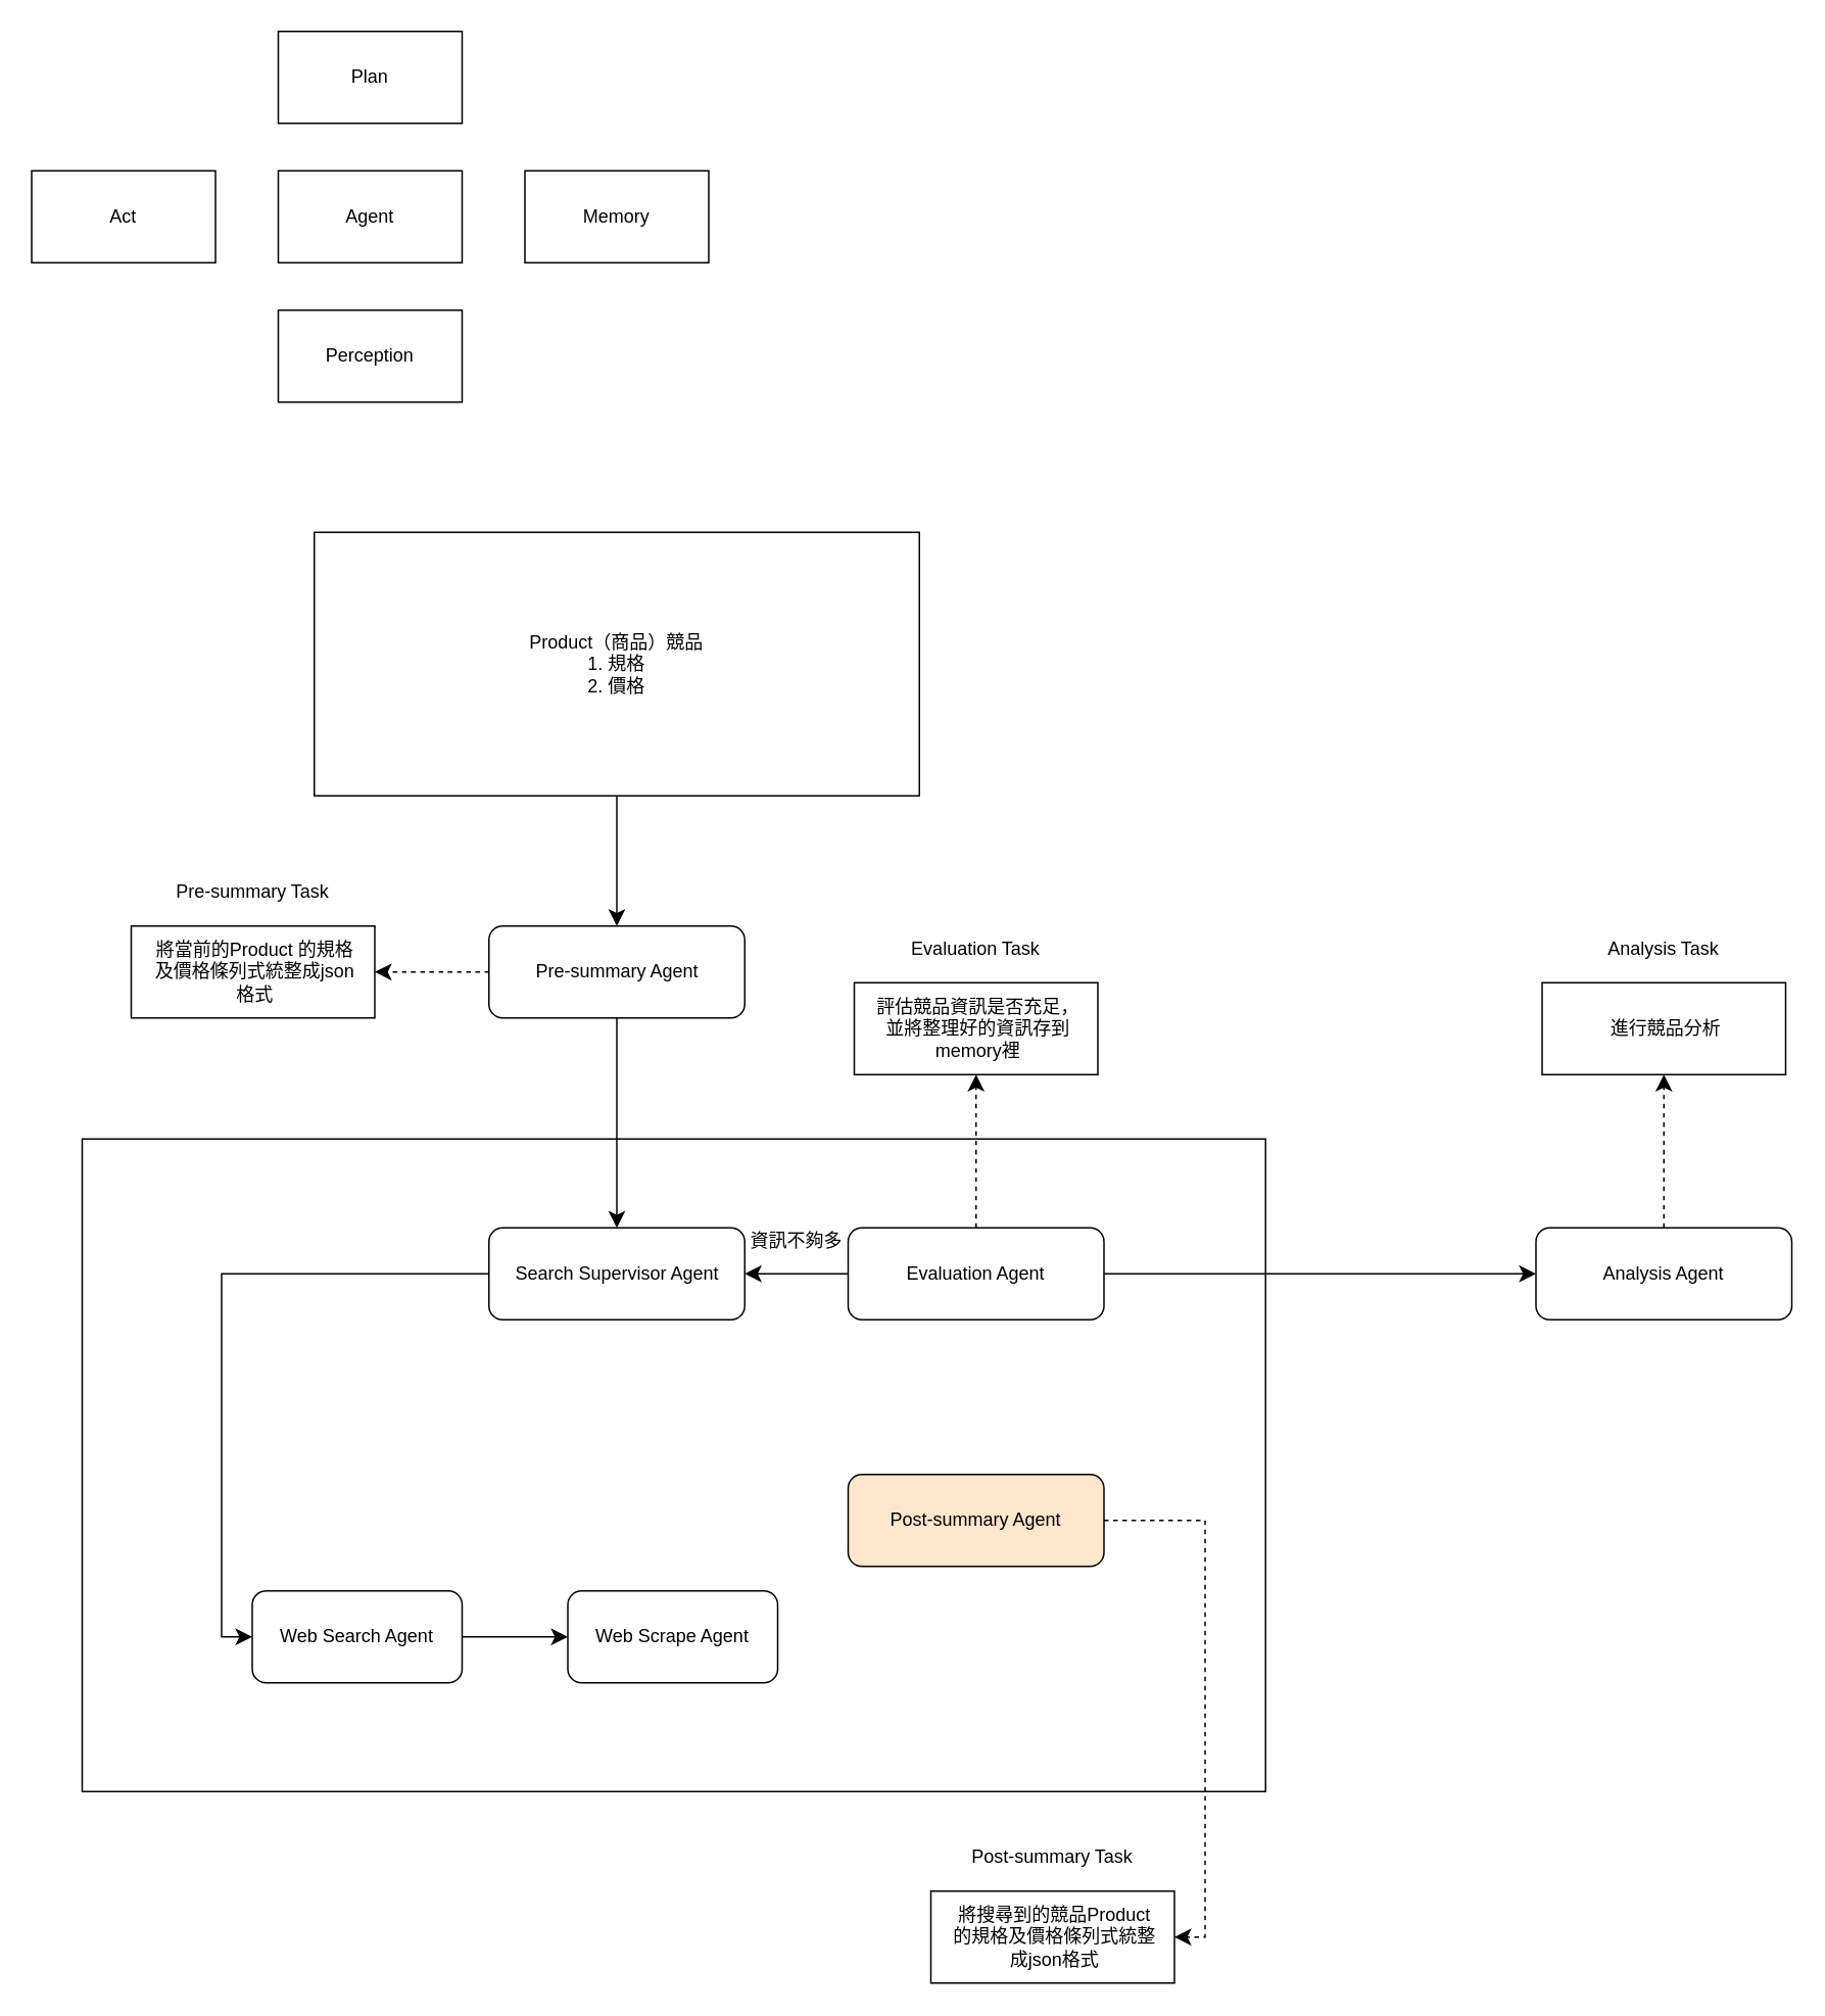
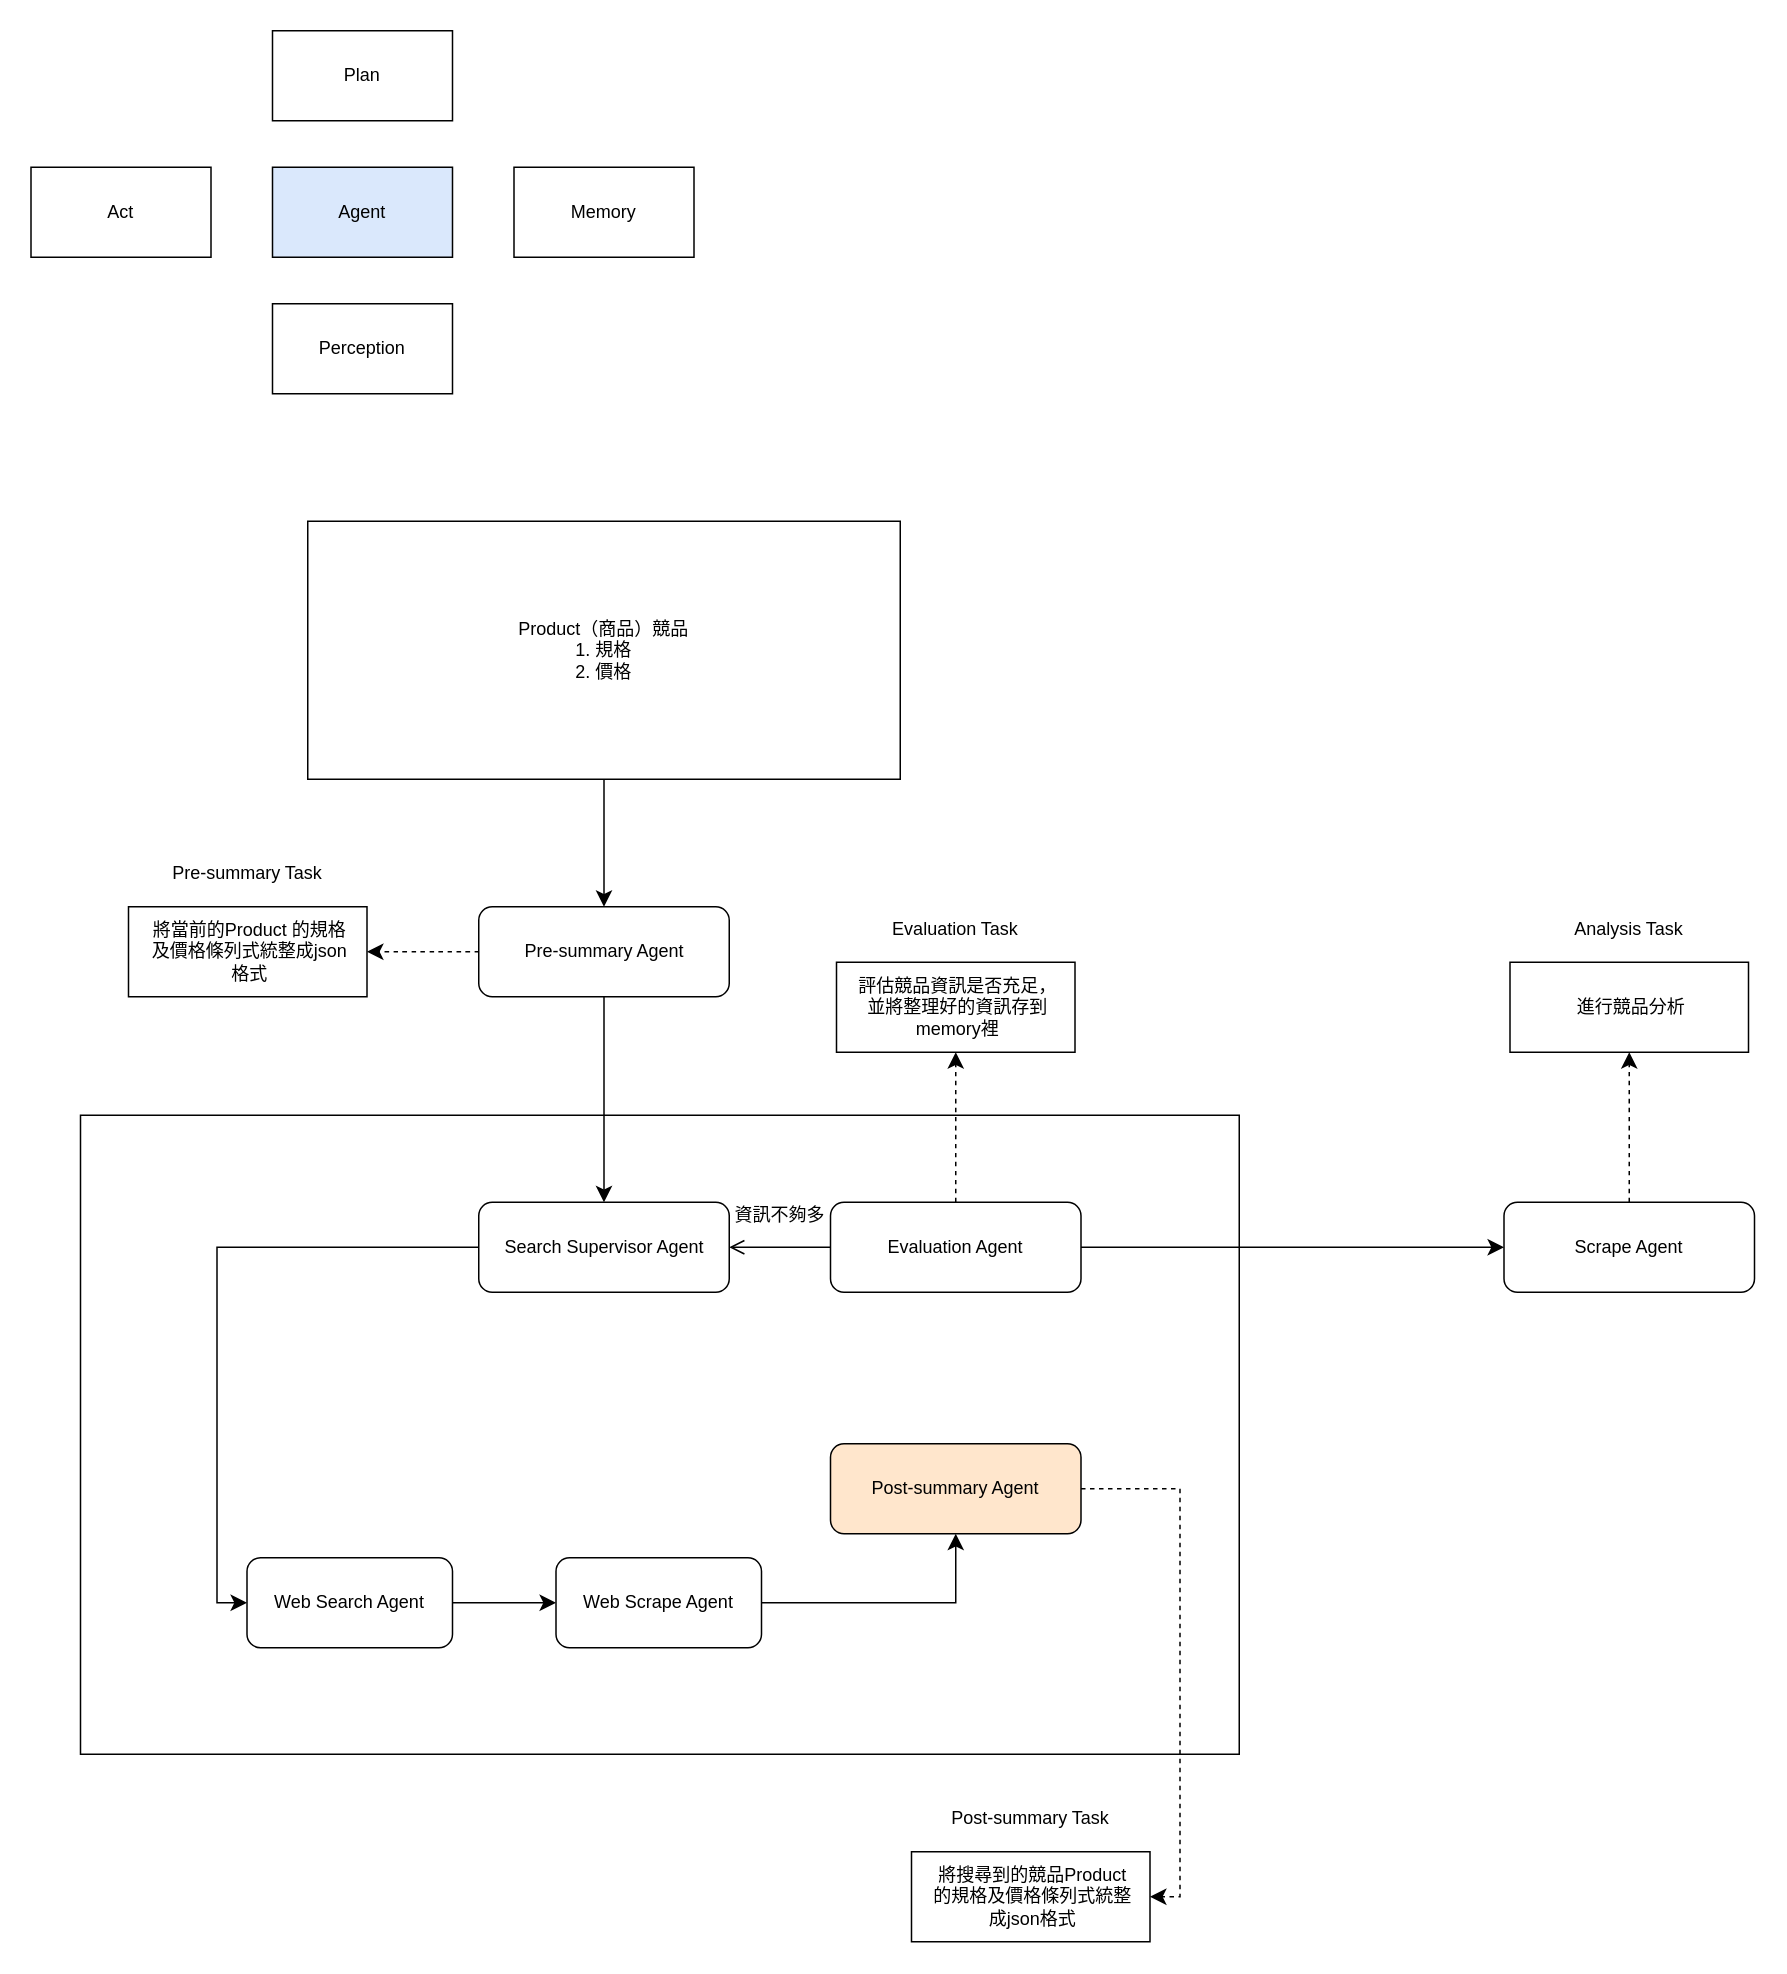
  <mxCell id="0" />
  <mxCell id="1" parent="0" />
- <mxCell id="2" value="Agent" style="rounded=0;whiteSpace=wrap;html=1;" vertex="1" parent="1"><mxGeometry x="181" y="111" width="120" height="60" as="geometry" /></mxCell>
+ <mxCell id="2" value="Agent" style="rounded=0;whiteSpace=wrap;html=1;fillColor=#dae8fc;" vertex="1" parent="1"><mxGeometry x="181" y="111" width="120" height="60" as="geometry" /></mxCell>
  <mxCell id="3" value="Act" style="rounded=0;whiteSpace=wrap;html=1;" vertex="1" parent="1"><mxGeometry x="20" y="111" width="120" height="60" as="geometry" /></mxCell>
  <mxCell id="4" value="Plan" style="rounded=0;whiteSpace=wrap;html=1;" vertex="1" parent="1"><mxGeometry x="181" y="20" width="120" height="60" as="geometry" /></mxCell>
  <mxCell id="5" value="Perception" style="rounded=0;whiteSpace=wrap;html=1;" vertex="1" parent="1"><mxGeometry x="181" y="202" width="120" height="60" as="geometry" /></mxCell>
  <mxCell id="6" value="Memory" style="rounded=0;whiteSpace=wrap;html=1;" vertex="1" parent="1"><mxGeometry x="342" y="111" width="120" height="60" as="geometry" /></mxCell>
  <mxCell id="7" style="edgeStyle=none;curved=1;rounded=0;orthogonalLoop=1;jettySize=auto;html=1;entryX=0.5;entryY=0;entryDx=0;entryDy=0;fontSize=12;startSize=8;endSize=8;" edge="1" parent="1" source="8" target="17"><mxGeometry relative="1" as="geometry" /></mxCell>
  <mxCell id="8" value="" style="rounded=0;whiteSpace=wrap;html=1;" vertex="1" parent="1"><mxGeometry x="204.5" y="347" width="395" height="172" as="geometry" /></mxCell>
  <mxCell id="9" value="Product（商品）競品&lt;br&gt;1. 規格&lt;br&gt;2. 價格" style="text;html=1;align=center;verticalAlign=middle;whiteSpace=wrap;rounded=0;" vertex="1" parent="1"><mxGeometry x="300" y="409" width="204" height="48" as="geometry" /></mxCell>
  <mxCell id="10" value="" style="rounded=0;whiteSpace=wrap;html=1;" vertex="1" parent="1"><mxGeometry x="53" y="743" width="772.5" height="426" as="geometry" /></mxCell>
  <mxCell id="11" value="" style="edgeStyle=none;curved=1;rounded=0;orthogonalLoop=1;jettySize=auto;html=1;fontSize=12;startSize=8;endSize=8;" edge="1" parent="1" source="12" target="26"><mxGeometry relative="1" as="geometry" /></mxCell>
  <mxCell id="12" value="Web Search Agent" style="rounded=1;whiteSpace=wrap;html=1;" vertex="1" parent="1"><mxGeometry x="164" y="1038" width="137" height="60" as="geometry" /></mxCell>
  <mxCell id="13" style="edgeStyle=orthogonalEdgeStyle;rounded=0;orthogonalLoop=1;jettySize=auto;html=1;entryX=0;entryY=0.5;entryDx=0;entryDy=0;fontSize=12;startSize=8;endSize=8;exitX=0;exitY=0.5;exitDx=0;exitDy=0;" edge="1" parent="1" source="14" target="12"><mxGeometry relative="1" as="geometry" /></mxCell>
  <mxCell id="14" value="Search Supervisor Agent" style="rounded=1;whiteSpace=wrap;html=1;" vertex="1" parent="1"><mxGeometry x="318.5" y="801" width="167" height="60" as="geometry" /></mxCell>
  <mxCell id="15" style="edgeStyle=none;curved=1;rounded=0;orthogonalLoop=1;jettySize=auto;html=1;fontSize=12;startSize=8;endSize=8;entryX=0.5;entryY=0;entryDx=0;entryDy=0;" edge="1" parent="1" source="17" target="14"><mxGeometry relative="1" as="geometry" /></mxCell>
  <mxCell id="16" value="" style="edgeStyle=none;curved=1;rounded=0;orthogonalLoop=1;jettySize=auto;html=1;fontSize=12;startSize=8;endSize=8;entryX=1;entryY=0.5;entryDx=0;entryDy=0;dashed=1;" edge="1" parent="1" source="17" target="24"><mxGeometry relative="1" as="geometry" /></mxCell>
  <mxCell id="17" value="Pre-summary Agent" style="rounded=1;whiteSpace=wrap;html=1;" vertex="1" parent="1"><mxGeometry x="318.5" y="604" width="167" height="60" as="geometry" /></mxCell>
  <mxCell id="18" style="edgeStyle=orthogonalEdgeStyle;rounded=0;orthogonalLoop=1;jettySize=auto;html=1;entryX=1;entryY=0.5;entryDx=0;entryDy=0;fontSize=12;startSize=8;endSize=8;exitX=1;exitY=0.5;exitDx=0;exitDy=0;dashed=1;" edge="1" parent="1" source="19" target="32"><mxGeometry relative="1" as="geometry" /></mxCell>
  <mxCell id="19" value="Post-summary Agent" style="rounded=1;whiteSpace=wrap;html=1;fillColor=#ffe6cc;" vertex="1" parent="1"><mxGeometry x="553" y="962" width="167" height="60" as="geometry" /></mxCell>
- <mxCell id="20" value="" style="edgeStyle=none;curved=1;rounded=0;orthogonalLoop=1;jettySize=auto;html=1;fontSize=12;startSize=8;endSize=8;" edge="1" parent="1" source="23" target="14"><mxGeometry relative="1" as="geometry" /></mxCell>
+ <mxCell id="20" value="" style="edgeStyle=none;curved=1;rounded=0;orthogonalLoop=1;jettySize=auto;html=1;fontSize=12;startSize=8;endSize=8;endArrow=open;" edge="1" parent="1" source="23" target="14"><mxGeometry relative="1" as="geometry" /></mxCell>
  <mxCell id="21" style="edgeStyle=none;curved=1;rounded=0;orthogonalLoop=1;jettySize=auto;html=1;entryX=0;entryY=0.5;entryDx=0;entryDy=0;fontSize=12;startSize=8;endSize=8;" edge="1" parent="1" source="23" target="28"><mxGeometry relative="1" as="geometry" /></mxCell>
  <mxCell id="22" value="" style="edgeStyle=none;curved=1;rounded=0;orthogonalLoop=1;jettySize=auto;html=1;fontSize=12;startSize=8;endSize=8;entryX=0.5;entryY=1;entryDx=0;entryDy=0;dashed=1;" edge="1" parent="1" source="23" target="35"><mxGeometry relative="1" as="geometry" /></mxCell>
  <mxCell id="23" value="Evaluation Agent" style="rounded=1;whiteSpace=wrap;html=1;" vertex="1" parent="1"><mxGeometry x="553" y="801" width="167" height="60" as="geometry" /></mxCell>
  <mxCell id="24" value="" style="rounded=0;whiteSpace=wrap;html=1;" vertex="1" parent="1"><mxGeometry x="85" y="604" width="159" height="60" as="geometry" /></mxCell>
+ <mxCell id="25" style="edgeStyle=orthogonalEdgeStyle;rounded=0;orthogonalLoop=1;jettySize=auto;html=1;entryX=0.5;entryY=1;entryDx=0;entryDy=0;fontSize=12;startSize=8;endSize=8;exitX=1;exitY=0.5;exitDx=0;exitDy=0;" edge="1" parent="1" source="26" target="19"><mxGeometry relative="1" as="geometry" /></mxCell>
  <mxCell id="26" value="Web Scrape Agent" style="rounded=1;whiteSpace=wrap;html=1;" vertex="1" parent="1"><mxGeometry x="370" y="1038" width="137" height="60" as="geometry" /></mxCell>
  <mxCell id="27" style="edgeStyle=none;curved=1;rounded=0;orthogonalLoop=1;jettySize=auto;html=1;entryX=0.5;entryY=1;entryDx=0;entryDy=0;fontSize=12;startSize=8;endSize=8;dashed=1;" edge="1" parent="1" source="28" target="38"><mxGeometry relative="1" as="geometry" /></mxCell>
- <mxCell id="28" value="Analysis Agent" style="rounded=1;whiteSpace=wrap;html=1;" vertex="1" parent="1"><mxGeometry x="1002" y="801" width="167" height="60" as="geometry" /></mxCell>
+ <mxCell id="28" value="Scrape Agent" style="rounded=1;whiteSpace=wrap;html=1;" vertex="1" parent="1"><mxGeometry x="1002" y="801" width="167" height="60" as="geometry" /></mxCell>
  <mxCell id="29" value="將當前的Product 的規格及價格條列式統整成json格式" style="text;html=1;align=center;verticalAlign=middle;whiteSpace=wrap;rounded=0;" vertex="1" parent="1"><mxGeometry x="97" y="617" width="138" height="34" as="geometry" /></mxCell>
  <mxCell id="30" value="Pre-summary Task" style="text;html=1;align=center;verticalAlign=middle;whiteSpace=wrap;rounded=0;" vertex="1" parent="1"><mxGeometry x="89" y="567" width="151" height="30" as="geometry" /></mxCell>
  <mxCell id="31" value="資訊不夠多" style="text;html=1;align=center;verticalAlign=middle;whiteSpace=wrap;rounded=0;" vertex="1" parent="1"><mxGeometry x="482" y="795" width="75" height="30" as="geometry" /></mxCell>
  <mxCell id="32" value="" style="rounded=0;whiteSpace=wrap;html=1;" vertex="1" parent="1"><mxGeometry x="607" y="1234" width="159" height="60" as="geometry" /></mxCell>
  <mxCell id="33" value="將搜尋到的競品Product 的規格及價格條列式統整成json格式" style="text;html=1;align=center;verticalAlign=middle;whiteSpace=wrap;rounded=0;" vertex="1" parent="1"><mxGeometry x="619" y="1247" width="138" height="34" as="geometry" /></mxCell>
  <mxCell id="34" value="Post-summary Task" style="text;html=1;align=center;verticalAlign=middle;whiteSpace=wrap;rounded=0;" vertex="1" parent="1"><mxGeometry x="611" y="1197" width="151" height="30" as="geometry" /></mxCell>
  <mxCell id="35" value="" style="rounded=0;whiteSpace=wrap;html=1;" vertex="1" parent="1"><mxGeometry x="557" y="641" width="159" height="60" as="geometry" /></mxCell>
  <mxCell id="36" value="評估競品資訊是否充足，並將整理好的資訊存到memory裡" style="text;html=1;align=center;verticalAlign=middle;whiteSpace=wrap;rounded=0;" vertex="1" parent="1"><mxGeometry x="569" y="654" width="138" height="34" as="geometry" /></mxCell>
  <mxCell id="37" value="Evaluation Task" style="text;html=1;align=center;verticalAlign=middle;whiteSpace=wrap;rounded=0;" vertex="1" parent="1"><mxGeometry x="561" y="604" width="151" height="30" as="geometry" /></mxCell>
  <mxCell id="38" value="" style="rounded=0;whiteSpace=wrap;html=1;" vertex="1" parent="1"><mxGeometry x="1006" y="641" width="159" height="60" as="geometry" /></mxCell>
  <mxCell id="39" value="進行競品分析" style="text;html=1;align=center;verticalAlign=middle;whiteSpace=wrap;rounded=0;" vertex="1" parent="1"><mxGeometry x="1018" y="654" width="138" height="34" as="geometry" /></mxCell>
  <mxCell id="40" value="Analysis Task" style="text;html=1;align=center;verticalAlign=middle;whiteSpace=wrap;rounded=0;" vertex="1" parent="1"><mxGeometry x="1010" y="604" width="151" height="30" as="geometry" /></mxCell>
